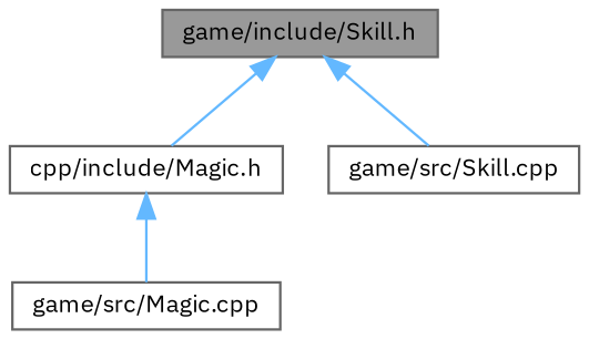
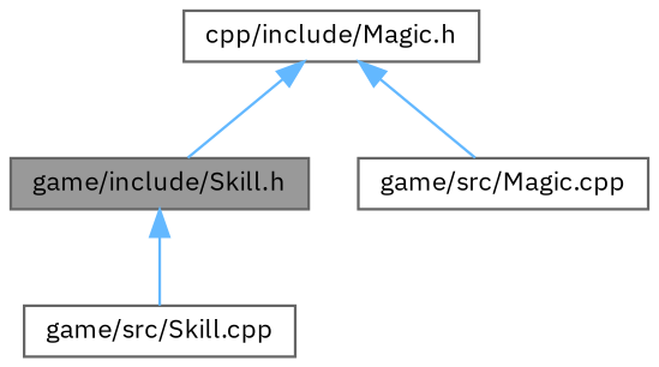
  digraph {
    fontname="IBM Plex Sans"
    node [color=grey40 fillcolor=white fontname="IBM Plex Sans" fontsize=10 shape=box style=filled]
    edge [color=steelblue1 dir=back fontname="IBM Plex Sans" fontsize=10 labelfontname=Helvetica labelfontsize=10 style=solid]
    n1 [color=gray40 fillcolor=grey60 fontcolor=black height=0.2 label="game/include/Skill.h" width=0.4]
    n2 [height=0.2 label="cpp/include/Magic.h" width=0.4]
    n3 [height=0.2 label="game/src/Skill.cpp" width=0.4]
    n4 [height=0.2 label="game/src/Magic.cpp" width=0.4]
-   n1 -> n2
+   n2 -> n1
    n1 -> n3
    n2 -> n4
  }
